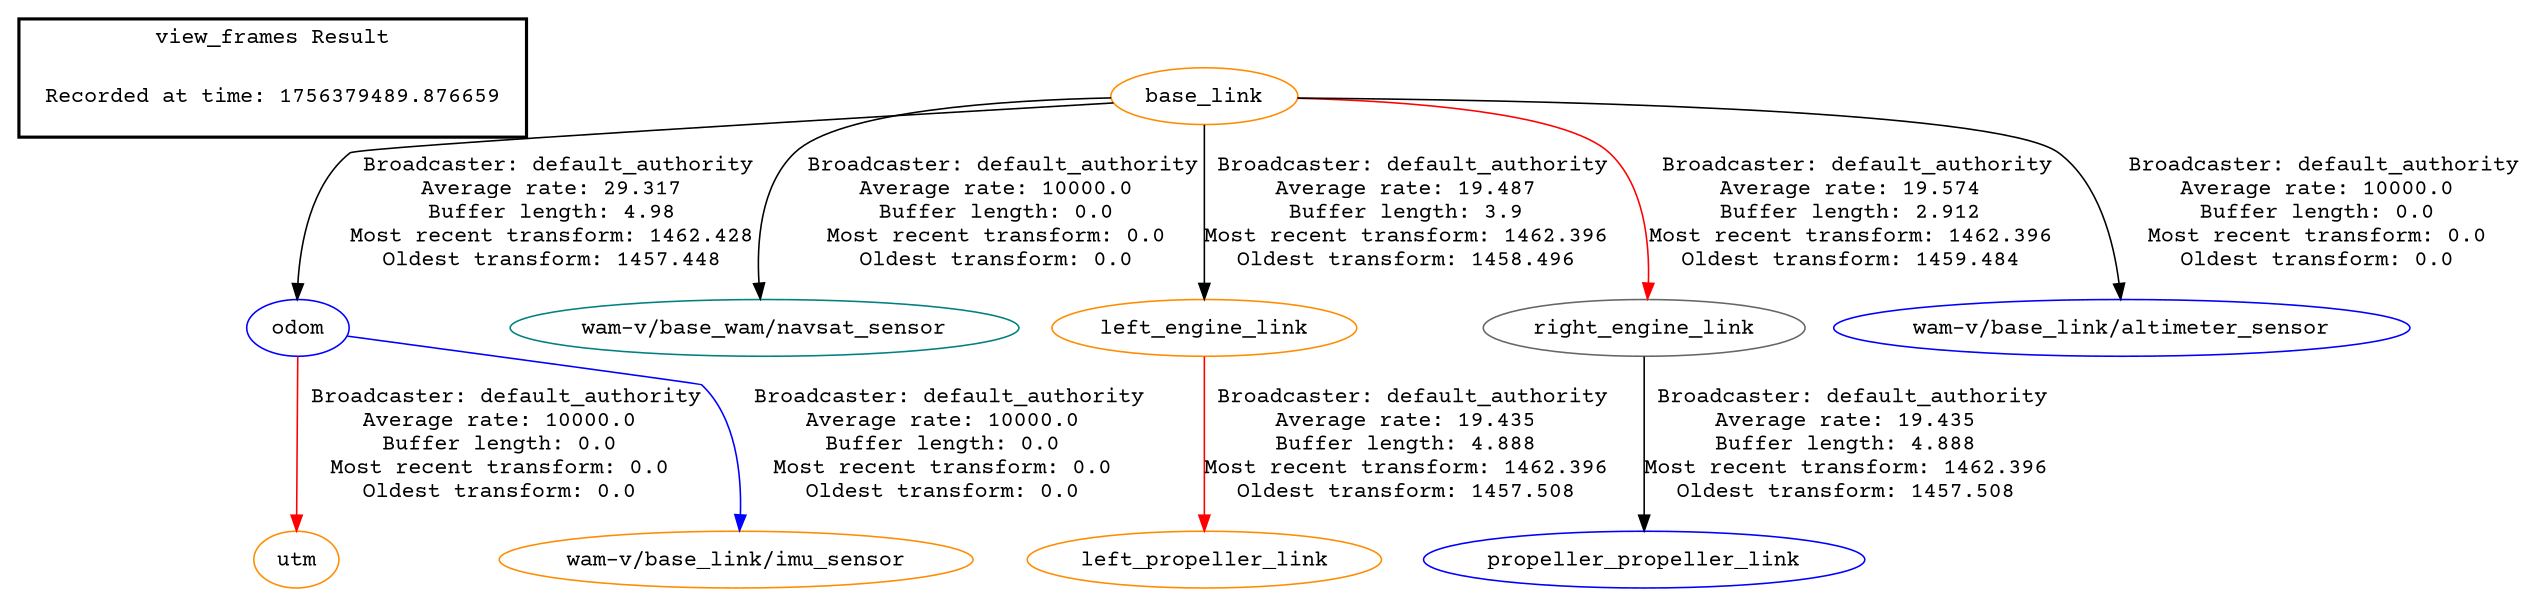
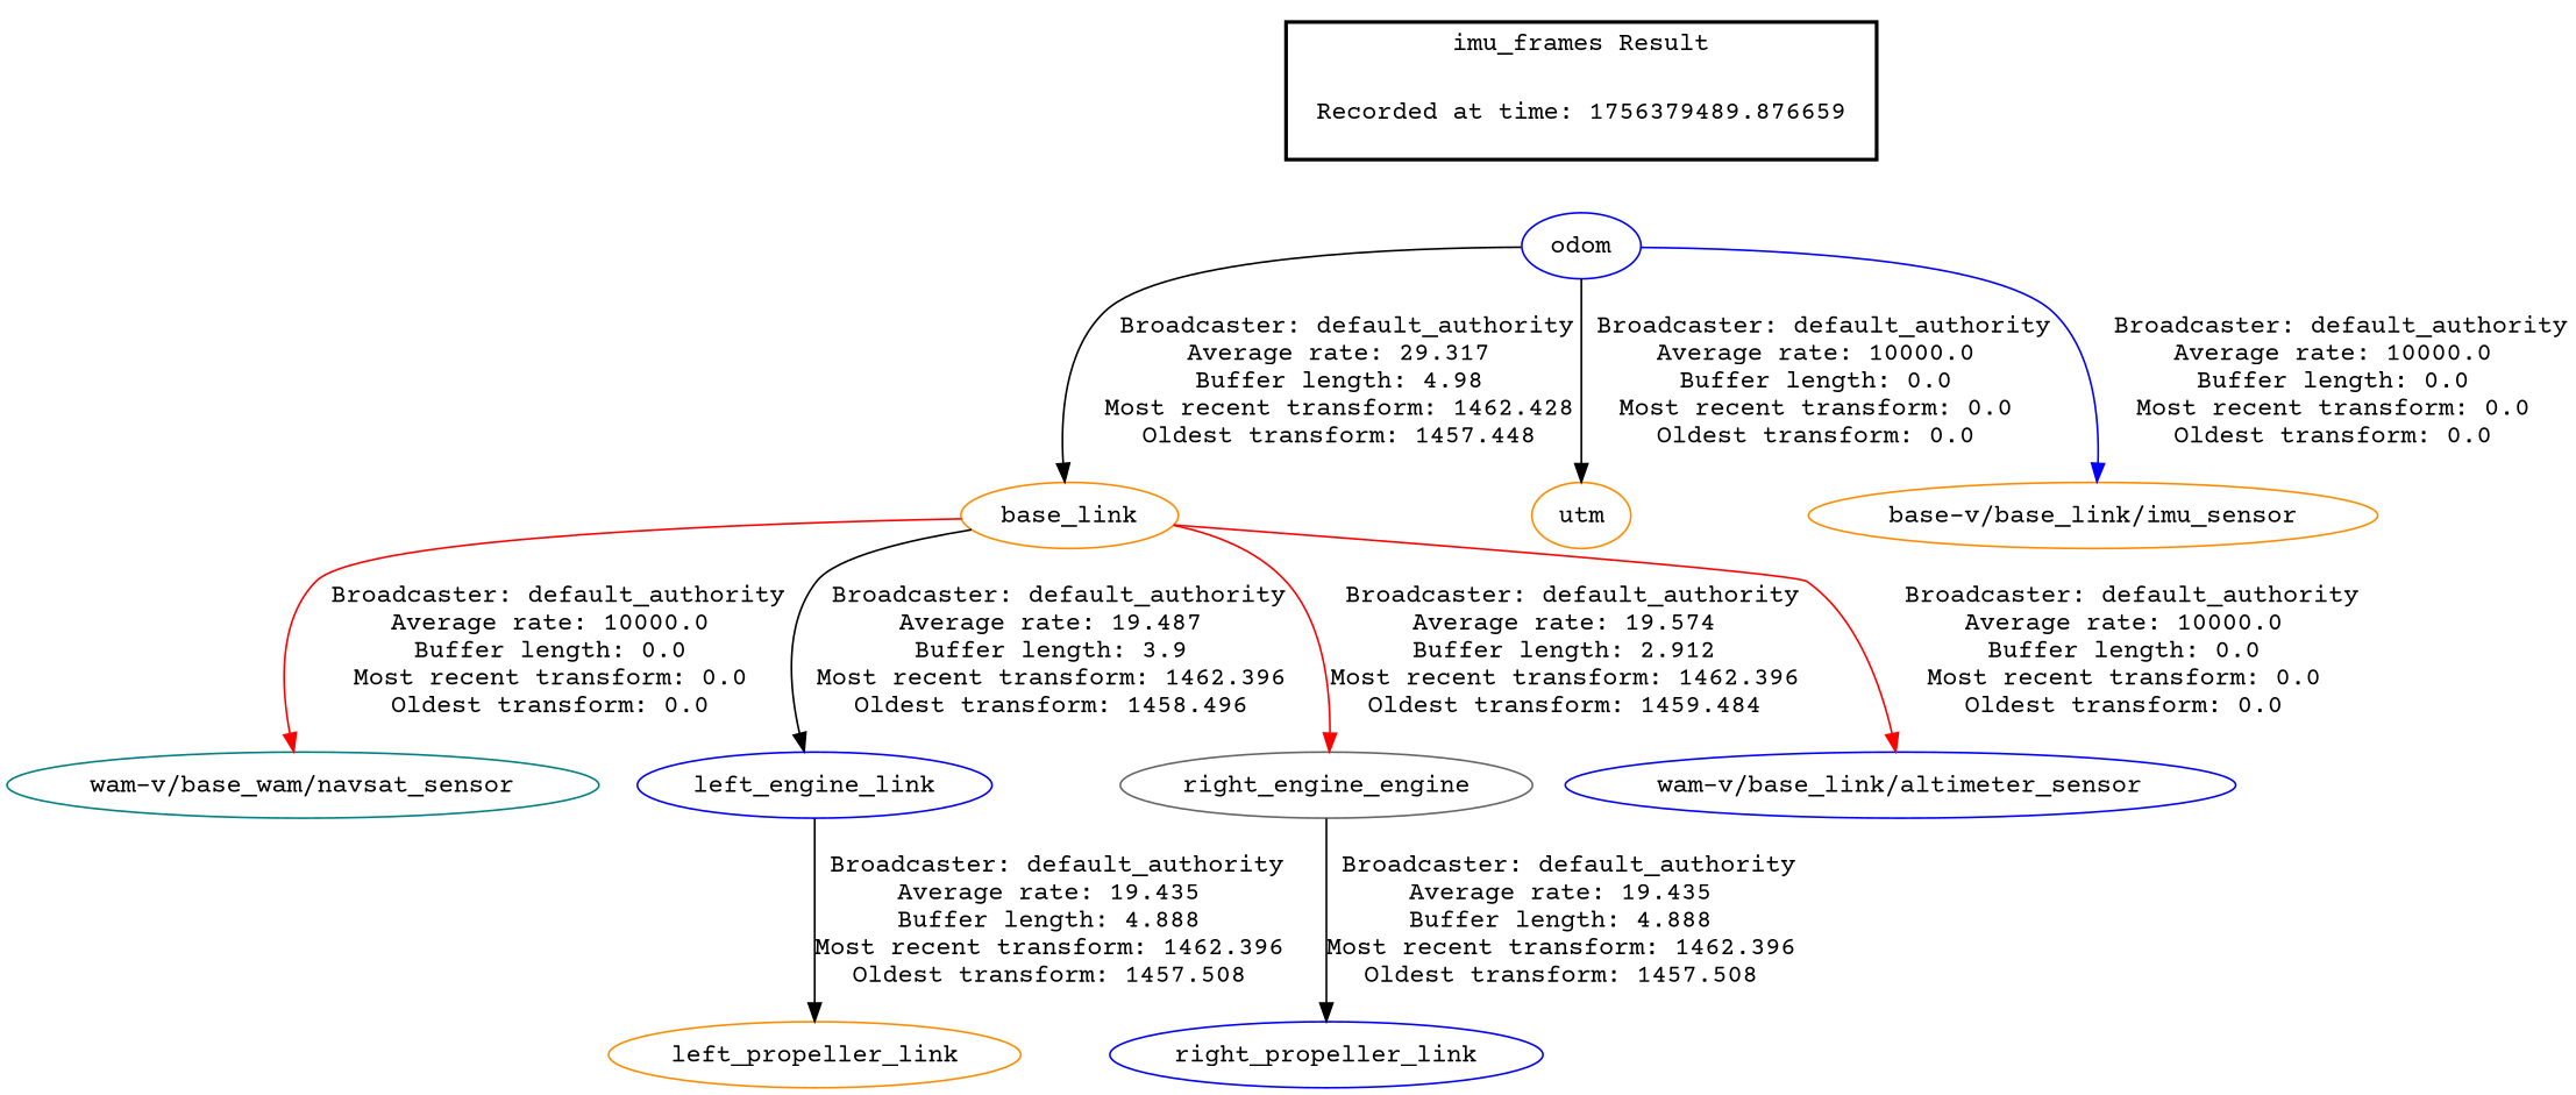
  digraph {
    fontname="Courier Prime"
    node [color=darkorange fontname="Courier Prime"]
    edge [fontname="Courier Prime" color=black]
    "Recorded at time: 1756379489.876659" [color=teal shape=plaintext]
    odom [color=blue]
    base_link
    utm
-   "wam-v/base_link/imu_sensor"
+   "wam-v/base_link/imu_sensor" [label="base-v/base_link/imu_sensor"]
    n6 [color=teal label="wam-v/base_wam/navsat_sensor"]
-   left_engine_link
-   right_engine_link [color=gray40]
+   left_engine_link [color=blue]
+   right_engine_link [color=gray40 label=right_engine_engine]
    "wam-v/base_link/altimeter_sensor" [color=blue]
    left_propeller_link
-   right_propeller_link [color=blue label=propeller_propeller_link]
+   right_propeller_link [color=blue]
    subgraph cluster_1 {
      color=black
-     label="view_frames Result"
+     label="imu_frames Result"
      style=bold
      "Recorded at time: 1756379489.876659"
    }
    "Recorded at time: 1756379489.876659" -> odom [style=invis color=""]
-   base_link -> odom [label=" Broadcaster: default_authority\nAverage rate: 29.317\nBuffer length: 4.98\nMost recent transform: 1462.428\nOldest transform: 1457.448\n"]
-   odom -> utm [color=red label=" Broadcaster: default_authority\nAverage rate: 10000.0\nBuffer length: 0.0\nMost recent transform: 0.0\nOldest transform: 0.0\n"]
+   odom -> base_link [label=" Broadcaster: default_authority\nAverage rate: 29.317\nBuffer length: 4.98\nMost recent transform: 1462.428\nOldest transform: 1457.448\n"]
+   odom -> utm [label=" Broadcaster: default_authority\nAverage rate: 10000.0\nBuffer length: 0.0\nMost recent transform: 0.0\nOldest transform: 0.0\n"]
    odom -> "wam-v/base_link/imu_sensor" [color=blue label=" Broadcaster: default_authority\nAverage rate: 10000.0\nBuffer length: 0.0\nMost recent transform: 0.0\nOldest transform: 0.0\n"]
-   base_link -> n6 [label=" Broadcaster: default_authority\nAverage rate: 10000.0\nBuffer length: 0.0\nMost recent transform: 0.0\nOldest transform: 0.0\n"]
+   base_link -> n6 [color=red label=" Broadcaster: default_authority\nAverage rate: 10000.0\nBuffer length: 0.0\nMost recent transform: 0.0\nOldest transform: 0.0\n"]
    base_link -> left_engine_link [label=" Broadcaster: default_authority\nAverage rate: 19.487\nBuffer length: 3.9\nMost recent transform: 1462.396\nOldest transform: 1458.496\n"]
    base_link -> right_engine_link [color=red label=" Broadcaster: default_authority\nAverage rate: 19.574\nBuffer length: 2.912\nMost recent transform: 1462.396\nOldest transform: 1459.484\n"]
-   base_link -> "wam-v/base_link/altimeter_sensor" [label=" Broadcaster: default_authority\nAverage rate: 10000.0\nBuffer length: 0.0\nMost recent transform: 0.0\nOldest transform: 0.0\n"]
-   left_engine_link -> left_propeller_link [color=red label=" Broadcaster: default_authority\nAverage rate: 19.435\nBuffer length: 4.888\nMost recent transform: 1462.396\nOldest transform: 1457.508\n"]
+   base_link -> "wam-v/base_link/altimeter_sensor" [color=red label=" Broadcaster: default_authority\nAverage rate: 10000.0\nBuffer length: 0.0\nMost recent transform: 0.0\nOldest transform: 0.0\n"]
+   left_engine_link -> left_propeller_link [label=" Broadcaster: default_authority\nAverage rate: 19.435\nBuffer length: 4.888\nMost recent transform: 1462.396\nOldest transform: 1457.508\n"]
    right_engine_link -> right_propeller_link [label=" Broadcaster: default_authority\nAverage rate: 19.435\nBuffer length: 4.888\nMost recent transform: 1462.396\nOldest transform: 1457.508\n"]
  }
